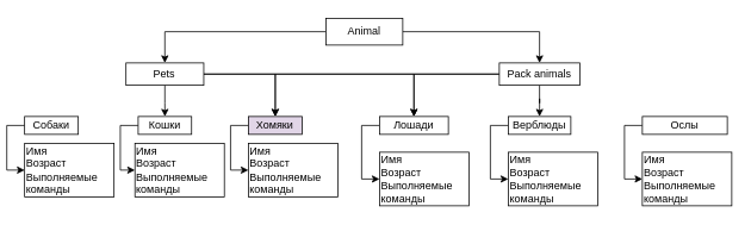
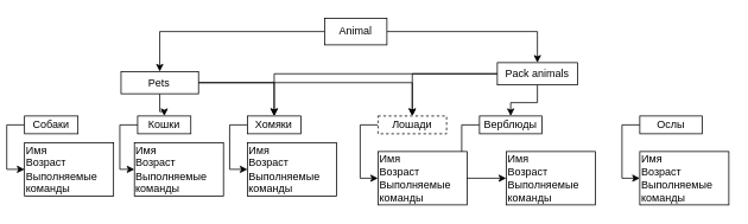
  <mxCell id="0" />
  <mxCell id="1" parent="0" />
  <mxCell id="2" value="" style="edgeStyle=orthogonalEdgeStyle;rounded=0;orthogonalLoop=1;jettySize=auto;html=1;" edge="1" parent="1" source="4" target="8"><mxGeometry relative="1" as="geometry" /></mxCell>
  <mxCell id="3" value="" style="edgeStyle=orthogonalEdgeStyle;rounded=0;orthogonalLoop=1;jettySize=auto;html=1;" edge="1" parent="1" source="4" target="12"><mxGeometry relative="1" as="geometry" /></mxCell>
- <mxCell id="4" value="Animal" style="rounded=0;whiteSpace=wrap;html=1;" vertex="1" parent="1"><mxGeometry x="357" y="20" width="86" height="30" as="geometry" /></mxCell>
+ <mxCell id="4" value="Animal" style="rounded=0;whiteSpace=wrap;html=1;" vertex="1" parent="1"><mxGeometry x="357" y="20" width="70" height="30" as="geometry" /></mxCell>
  <mxCell id="5" value="" style="edgeStyle=orthogonalEdgeStyle;rounded=0;orthogonalLoop=1;jettySize=auto;html=1;" edge="1" parent="1" source="8" target="20"><mxGeometry relative="1" as="geometry" /></mxCell>
  <mxCell id="6" value="" style="edgeStyle=orthogonalEdgeStyle;rounded=0;orthogonalLoop=1;jettySize=auto;html=1;" edge="1" parent="1" source="8" target="16"><mxGeometry relative="1" as="geometry" /></mxCell>
  <mxCell id="7" value="" style="edgeStyle=orthogonalEdgeStyle;rounded=0;orthogonalLoop=1;jettySize=auto;html=1;" edge="1" parent="1" source="8" target="18"><mxGeometry relative="1" as="geometry" /></mxCell>
- <mxCell id="8" value="Pets" style="whiteSpace=wrap;html=1;rounded=0;" vertex="1" parent="1"><mxGeometry x="133.44" y="70" width="87" height="25" as="geometry" /></mxCell>
+ <mxCell id="8" value="Pets" style="whiteSpace=wrap;html=1;rounded=0;" vertex="1" parent="1"><mxGeometry x="128.44" y="80" width="87" height="25" as="geometry" /></mxCell>
  <mxCell id="9" value="" style="edgeStyle=orthogonalEdgeStyle;rounded=0;orthogonalLoop=1;jettySize=auto;html=1;" edge="1" parent="1" source="12" target="20"><mxGeometry relative="1" as="geometry" /></mxCell>
  <mxCell id="10" value="" style="edgeStyle=orthogonalEdgeStyle;rounded=0;orthogonalLoop=1;jettySize=auto;html=1;" edge="1" parent="1" source="12" target="22"><mxGeometry relative="1" as="geometry" /></mxCell>
  <mxCell id="11" value="" style="edgeStyle=orthogonalEdgeStyle;rounded=0;orthogonalLoop=1;jettySize=auto;html=1;" edge="1" parent="1" source="12" target="18"><mxGeometry relative="1" as="geometry" /></mxCell>
  <mxCell id="12" value="Pack animals" style="whiteSpace=wrap;html=1;rounded=0;" vertex="1" parent="1"><mxGeometry x="551" y="70" width="90" height="25" as="geometry" /></mxCell>
  <mxCell id="13" value="" style="edgeStyle=orthogonalEdgeStyle;rounded=0;orthogonalLoop=1;jettySize=auto;html=1;exitX=0;exitY=0.5;exitDx=0;exitDy=0;entryX=0;entryY=0.5;entryDx=0;entryDy=0;" edge="1" parent="1" source="14" target="25"><mxGeometry relative="1" as="geometry" /></mxCell>
  <mxCell id="14" value="Собаки" style="whiteSpace=wrap;html=1;rounded=0;" vertex="1" parent="1"><mxGeometry x="20.05" y="130" width="60" height="20" as="geometry" /></mxCell>
  <mxCell id="15" style="edgeStyle=orthogonalEdgeStyle;rounded=0;orthogonalLoop=1;jettySize=auto;html=1;exitX=0;exitY=0.5;exitDx=0;exitDy=0;entryX=0;entryY=0.5;entryDx=0;entryDy=0;" edge="1" parent="1" source="16" target="26"><mxGeometry relative="1" as="geometry" /></mxCell>
  <mxCell id="16" value="Кошки" style="whiteSpace=wrap;html=1;rounded=0;" vertex="1" parent="1"><mxGeometry x="147.07" y="130" width="59.75" height="20" as="geometry" /></mxCell>
  <mxCell id="17" style="edgeStyle=orthogonalEdgeStyle;rounded=0;orthogonalLoop=1;jettySize=auto;html=1;exitX=0;exitY=0.5;exitDx=0;exitDy=0;entryX=0;entryY=0.5;entryDx=0;entryDy=0;" edge="1" parent="1" source="18" target="27"><mxGeometry relative="1" as="geometry" /></mxCell>
- <mxCell id="18" value="Хомяки" style="whiteSpace=wrap;html=1;rounded=0;fillColor=#e1d5e7;" vertex="1" parent="1"><mxGeometry x="270.36" y="130" width="60" height="20" as="geometry" /></mxCell>
+ <mxCell id="18" value="Хомяки" style="whiteSpace=wrap;html=1;rounded=0;" vertex="1" parent="1"><mxGeometry x="270.36" y="130" width="60" height="20" as="geometry" /></mxCell>
  <mxCell id="19" style="edgeStyle=orthogonalEdgeStyle;rounded=0;orthogonalLoop=1;jettySize=auto;html=1;exitX=0;exitY=0.5;exitDx=0;exitDy=0;entryX=0;entryY=0.5;entryDx=0;entryDy=0;" edge="1" parent="1" source="20" target="28"><mxGeometry relative="1" as="geometry" /></mxCell>
- <mxCell id="20" value="Лошади" style="whiteSpace=wrap;html=1;rounded=0;" vertex="1" parent="1"><mxGeometry x="417" y="130" width="77" height="20" as="geometry" /></mxCell>
+ <mxCell id="20" value="Лошади" style="whiteSpace=wrap;html=1;rounded=0;dashed=1;" vertex="1" parent="1"><mxGeometry x="417" y="130" width="77" height="20" as="geometry" /></mxCell>
  <mxCell id="21" style="edgeStyle=orthogonalEdgeStyle;rounded=0;orthogonalLoop=1;jettySize=auto;html=1;exitX=0;exitY=0.5;exitDx=0;exitDy=0;entryX=0;entryY=0.5;entryDx=0;entryDy=0;" edge="1" parent="1" source="22" target="29"><mxGeometry relative="1" as="geometry" /></mxCell>
- <mxCell id="22" value="Верблюды" style="whiteSpace=wrap;html=1;rounded=0;" vertex="1" parent="1"><mxGeometry x="561" y="130" width="70" height="20" as="geometry" /></mxCell>
+ <mxCell id="22" value="Верблюды" style="whiteSpace=wrap;html=1;rounded=0;" vertex="1" parent="1"><mxGeometry x="531" y="130" width="70" height="20" as="geometry" /></mxCell>
  <mxCell id="23" style="edgeStyle=orthogonalEdgeStyle;rounded=0;orthogonalLoop=1;jettySize=auto;html=1;exitX=0;exitY=0.5;exitDx=0;exitDy=0;entryX=0;entryY=0.5;entryDx=0;entryDy=0;" edge="1" parent="1" source="24" target="30"><mxGeometry relative="1" as="geometry" /></mxCell>
- <mxCell id="24" value="Ослы" style="whiteSpace=wrap;html=1;rounded=0;" vertex="1" parent="1"><mxGeometry x="711" y="130" width="95" height="20" as="geometry" /></mxCell>
+ <mxCell id="24" value="Ослы" style="whiteSpace=wrap;html=1;rounded=0;" vertex="1" parent="1"><mxGeometry x="711" y="130" width="70" height="20" as="geometry" /></mxCell>
  <mxCell id="25" value="Имя&lt;br&gt;Возраст&lt;br&gt;Выполняемые команды" style="whiteSpace=wrap;html=1;rounded=0;align=left;" vertex="1" parent="1"><mxGeometry x="20.05" y="160" width="100" height="60" as="geometry" /></mxCell>
  <mxCell id="26" value="Имя&lt;br&gt;Возраст&lt;br&gt;Выполняемые команды" style="whiteSpace=wrap;html=1;rounded=0;align=left;" vertex="1" parent="1"><mxGeometry x="143.44" y="160" width="100" height="60" as="geometry" /></mxCell>
  <mxCell id="27" value="Имя&lt;br&gt;Возраст&lt;br&gt;Выполняемые команды" style="whiteSpace=wrap;html=1;rounded=0;align=left;" vertex="1" parent="1"><mxGeometry x="270.36" y="160" width="100" height="60" as="geometry" /></mxCell>
  <mxCell id="28" value="Имя&lt;br&gt;Возраст&lt;br&gt;Выполняемые команды" style="whiteSpace=wrap;html=1;rounded=0;align=left;" vertex="1" parent="1"><mxGeometry x="417" y="170" width="100" height="60" as="geometry" /></mxCell>
  <mxCell id="29" value="Имя&lt;br&gt;Возраст&lt;br&gt;Выполняемые команды" style="whiteSpace=wrap;html=1;rounded=0;align=left;" vertex="1" parent="1"><mxGeometry x="561" y="170" width="100" height="60" as="geometry" /></mxCell>
  <mxCell id="30" value="Имя&lt;br&gt;Возраст&lt;br&gt;Выполняемые команды" style="whiteSpace=wrap;html=1;rounded=0;align=left;" vertex="1" parent="1"><mxGeometry x="711" y="170" width="100" height="60" as="geometry" /></mxCell>
